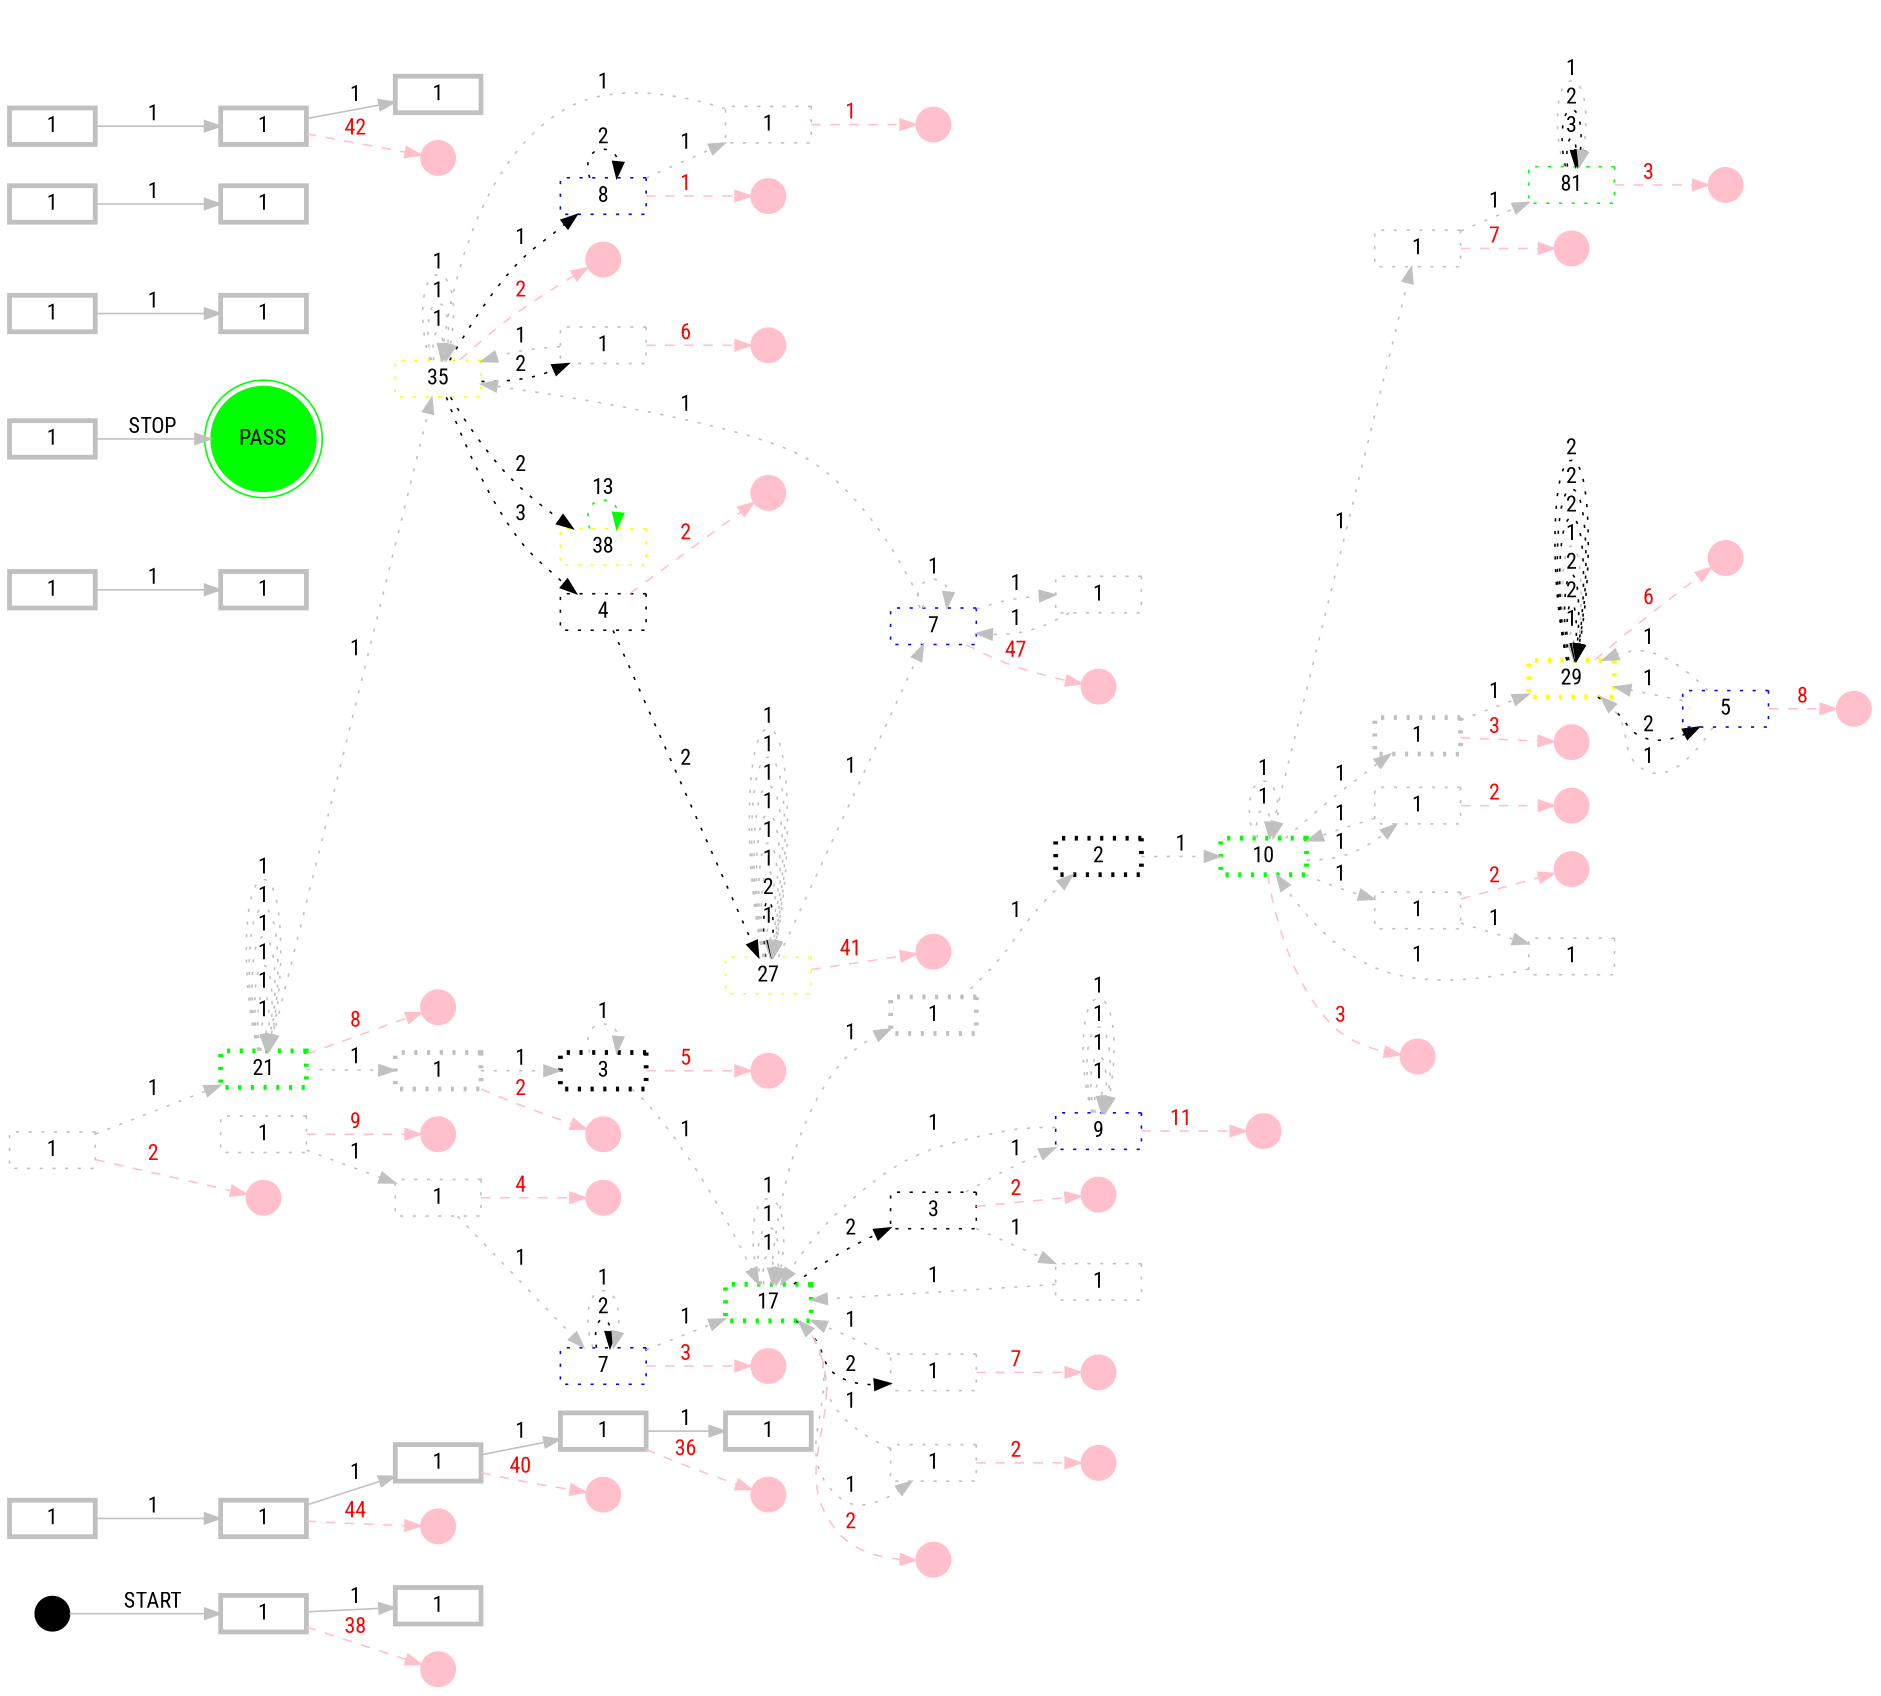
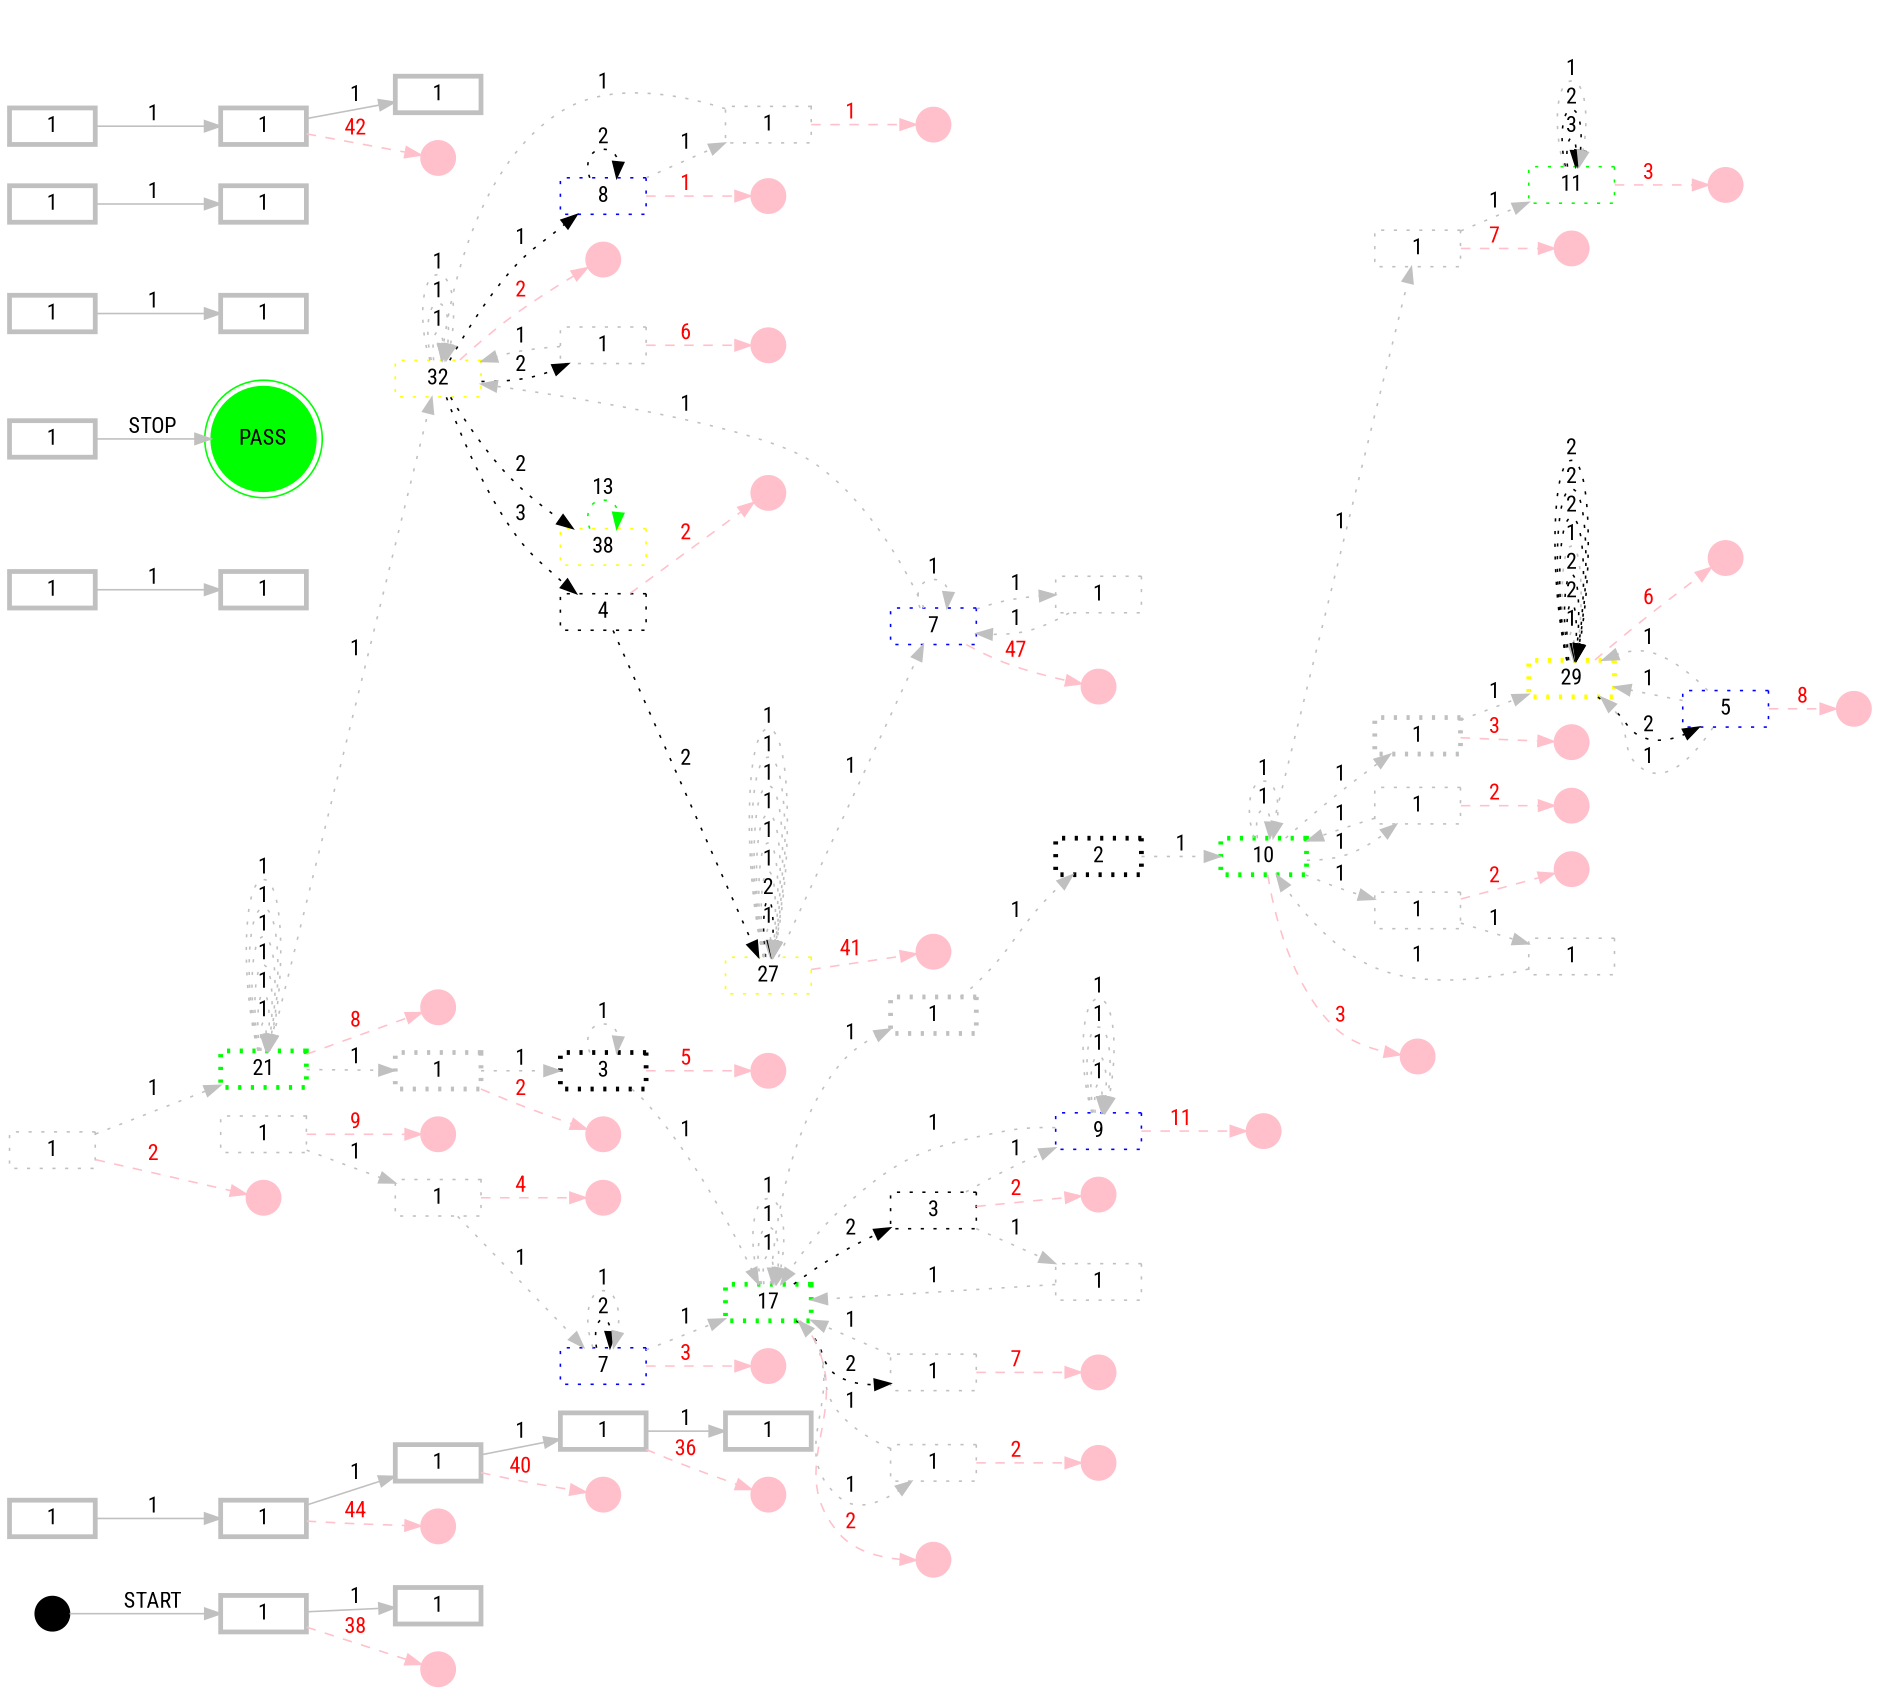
  digraph {
    fontname="Roboto Condensed"
    rankdir=LR
    node [color=grey fontname="Roboto Condensed" shape=rect style=solid fixedsize=false fontcolor=black]
    edge [color=grey fontname="Roboto Condensed" style=dotted]
    ENTRY [color=black height=0.3 shape=point fixedsize="" fontcolor=""]
    n2 [height=0.3 label=1 penwidth=3]
    n3 [height=0.3 label=1 penwidth=3]
    u44 [color=pink fontcolor=pink height=0.3 shape=point]
    n5 [height=0.3 label=1 penwidth=3]
    n6 [height=0.3 label=1 penwidth=3]
    u1 [color=pink fontcolor=pink height=0.3 shape=point]
    n8 [height=0.3 label=1 style=dotted]
-   n9 [color=green height=0.3 label=81 style=dotted]
+   n9 [color=green height=0.3 label=11 style=dotted]
    u2 [color=pink fontcolor=pink height=0.3 shape=point]
    u33 [color=pink fontcolor=pink height=0.3 shape=point]
    n12 [height=0.3 label=1 penwidth=3]
    n13 [height=0.3 label=1 penwidth=3]
    n14 [height=0.3 label=1 penwidth=3]
    n15 [height=0.3 label=1 penwidth=3]
    u4 [color=pink fontcolor=pink height=0.3 shape=point]
    u38 [color=pink fontcolor=pink height=0.3 shape=point]
    n18 [height=0.3 label=1 style=dotted]
-   n19 [color=yellow height=0.3 label=35 style=dotted]
+   n19 [color=yellow height=0.3 label=32 style=dotted]
    u5 [color=pink fontcolor=pink height=0.3 shape=point]
    n21 [color=yellow height=0.3 label=38 style=dotted]
    n22 [color=black height=0.3 label=4 style=dotted]
    n23 [height=0.3 label=1 style=dotted]
    n24 [color=blue height=0.3 label=8 style=dotted]
    u25 [color=pink fontcolor=pink height=0.3 shape=point]
    n26 [height=0.3 label=1 penwidth=3]
    PASS [color=green height=0.8 shape=doublecircle style=filled]
    n28 [color=black height=0.3 label=2 penwidth=3 style=dotted]
    n29 [color=green height=0.3 label=10 penwidth=3 style=dotted]
    n30 [height=0.3 label=1 penwidth=3 style=dotted]
    n31 [height=0.3 label=1 style=dotted]
    n32 [height=0.3 label=1 style=dotted]
    u9 [color=pink fontcolor=pink height=0.3 shape=point]
    n34 [color=yellow height=0.3 label=29 penwidth=3 style=dotted]
    u19 [color=pink fontcolor=pink height=0.3 shape=point]
    u42 [color=pink fontcolor=pink height=0.3 shape=point]
    n37 [height=0.3 label=1 style=dotted]
    u48 [color=pink fontcolor=pink height=0.3 shape=point]
    n39 [color=yellow height=0.3 label=27 style=dotted]
    u10 [color=pink fontcolor=pink height=0.3 shape=point]
    n41 [color=blue height=0.3 label=7 style=dotted]
    u23 [color=pink fontcolor=pink height=0.3 shape=point]
    u11 [color=pink fontcolor=pink height=0.3 shape=point]
    n44 [height=0.3 label=1 penwidth=3]
    n45 [color=blue height=0.3 label=5 style=dotted]
    u13 [color=pink fontcolor=pink height=0.3 shape=point]
    u29 [color=pink fontcolor=pink height=0.3 shape=point]
    n48 [color=blue height=0.3 label=9 style=dotted]
    n49 [color=green height=0.3 label=17 penwidth=3 style=dotted]
    u14 [color=pink fontcolor=pink height=0.3 shape=point]
    n51 [height=0.3 label=1 penwidth=3 style=dotted]
    n52 [height=0.3 label=1 style=dotted]
    n53 [height=0.3 label=1 style=dotted]
    n54 [color=black height=0.3 label=3 style=dotted]
    u46 [color=pink fontcolor=pink height=0.3 shape=point]
    n56 [height=0.3 label=1 penwidth=3]
    n57 [height=0.3 label=1 penwidth=3]
    n58 [height=0.3 label=1 style=dotted]
    u18 [color=pink fontcolor=pink height=0.3 shape=point]
    n60 [height=0.3 label=1 penwidth=3]
    n61 [height=0.3 label=1 penwidth=3]
    u20 [color=pink fontcolor=pink height=0.3 shape=point]
    n63 [height=0.3 label=1 penwidth=3]
    n64 [color=green height=0.3 label=21 penwidth=3 style=dotted]
    n65 [height=0.3 label=1 penwidth=3 style=dotted]
    u24 [color=pink fontcolor=pink height=0.3 shape=point]
    n67 [color=black height=0.3 label=3 penwidth=3 style=dotted]
    u50 [color=pink fontcolor=pink height=0.3 shape=point]
    u30 [color=pink fontcolor=pink height=0.3 shape=point]
    n70 [color=blue height=0.3 label=7 style=dotted]
    u26 [color=pink fontcolor=pink height=0.3 shape=point]
    n72 [height=0.3 label=1 style=dotted]
    n73 [height=0.3 label=1 style=dotted]
    u28 [color=pink fontcolor=pink height=0.3 shape=point]
    n75 [height=0.3 label=1 style=dotted]
    n76 [height=0.3 label=1 style=dotted]
    u31 [color=pink fontcolor=pink height=0.3 shape=point]
    u47 [color=pink fontcolor=pink height=0.3 shape=point]
    n79 [height=0.3 label=1 penwidth=3]
    u35 [color=pink fontcolor=pink height=0.3 shape=point]
    u40 [color=pink fontcolor=pink height=0.3 shape=point]
    u41 [color=pink fontcolor=pink height=0.3 shape=point]
    n83 [height=0.3 label=1 penwidth=3]
    u45 [color=pink fontcolor=pink height=0.3 shape=point]
    ENTRY -> n2 [label=START style=solid]
    n2 -> n3 [label=1 style=solid]
    n2 -> u44 [color=pink fontcolor=red label=38 style=dashed]
    n5 -> n6 [label=1 style=solid]
    n5 -> u1 [color=pink fontcolor=red label=36 style=dashed]
    n8 -> n9 [label=1]
    n8 -> u2 [color=pink fontcolor=red label=7 style=dashed]
    n9 -> n9 [color=black label=3]
    n9 -> n9 [color=black label=2]
    n9 -> n9 [label=1]
    n9 -> u33 [color=pink fontcolor=red label=3 style=dashed]
    n12 -> n13 [label=1 style=solid]
    n14 -> n15 [label=1 style=solid]
    n14 -> u4 [color=pink fontcolor=red label=44 style=dashed]
    n15 -> n5 [label=1 style=solid]
    n15 -> u38 [color=pink fontcolor=red label=40 style=dashed]
    n18 -> n19 [label=1]
    n18 -> u5 [color=pink fontcolor=red label=1 style=dashed]
    n19 -> n19 [label=1]
    n19 -> n19 [label=1]
    n19 -> n19 [label=1]
    n19 -> n21 [color=black label=2]
    n19 -> n22 [color=black label=3]
    n19 -> n23 [color=black label=2]
    n19 -> n24 [color=black label=1]
    n19 -> u25 [color=pink fontcolor=red label=2 style=dashed]
    n21 -> n21 [color=green label=13]
    n22 -> n39 [color=black label=2]
    n22 -> u10 [color=pink fontcolor=red label=2 style=dashed]
    n23 -> n19 [label=1]
    n23 -> u11 [color=pink fontcolor=red label=6 style=dashed]
    n24 -> n18 [label=1]
    n24 -> n24 [color=black label=2]
    n24 -> u30 [color=pink fontcolor=red label=1 style=dashed]
    n26 -> PASS [label=STOP style=solid]
    n28 -> n29 [label=1]
    n29 -> n8 [label=1]
    n29 -> n29 [label=1]
    n29 -> n29 [label=1]
    n29 -> n30 [label=1]
    n29 -> n31 [label=1]
    n29 -> n32 [label=1]
    n29 -> u9 [color=pink fontcolor=red label=3 style=dashed]
    n30 -> n34 [label=1]
    n30 -> u19 [color=pink fontcolor=red label=3 style=dashed]
    n31 -> n29 [label=1]
    n31 -> u42 [color=pink fontcolor=red label=2 style=dashed]
    n32 -> n37 [label=1]
    n32 -> u48 [color=pink fontcolor=red label=2 style=dashed]
    n34 -> n34 [label=1]
    n34 -> n34 [color=black label=2]
    n34 -> n34 [color=black label=2]
    n34 -> n34 [label=1]
    n34 -> n34 [color=black label=2]
    n34 -> n34 [color=black label=2]
    n34 -> n34 [color=black label=2]
    n34 -> n45 [color=black label=2]
    n34 -> u13 [color=pink fontcolor=red label=6 style=dashed]
    n37 -> n29 [label=1]
    n39 -> n39 [label=1]
    n39 -> n39 [color=black label=2]
    n39 -> n39 [label=1]
    n39 -> n39 [label=1]
    n39 -> n39 [label=1]
    n39 -> n39 [label=1]
    n39 -> n39 [label=1]
    n39 -> n39 [label=1]
    n39 -> n41 [label=1]
    n39 -> u23 [color=pink fontcolor=red label=41 style=dashed]
    n41 -> n19 [label=1]
    n41 -> n41 [label=1]
    n41 -> n58 [label=1]
    n41 -> u18 [color=pink fontcolor=red label=47 style=dashed]
    n45 -> n34 [label=1]
    n45 -> n34 [label=1]
    n45 -> n34 [label=1]
    n45 -> u29 [color=pink fontcolor=red label=8 style=dashed]
    n48 -> n48 [label=1]
    n48 -> n48 [label=1]
    n48 -> n48 [label=1]
    n48 -> n48 [label=1]
    n48 -> n49 [label=1]
    n48 -> u14 [color=pink fontcolor=red label=11 style=dashed]
    n49 -> n49 [label=1]
    n49 -> n49 [label=1]
    n49 -> n49 [label=1]
    n49 -> n51 [label=1]
    n49 -> n52 [color=black label=2]
    n49 -> n53 [label=1]
    n49 -> n54 [color=black label=2]
    n49 -> u46 [color=pink fontcolor=red label=2 style=dashed]
    n51 -> n28 [label=1]
    n52 -> n49 [label=1]
    n52 -> u40 [color=pink fontcolor=red label=7 style=dashed]
    n53 -> n49 [label=1]
    n53 -> u41 [color=pink fontcolor=red label=2 style=dashed]
    n54 -> n48 [label=1]
    n54 -> n72 [label=1]
    n54 -> u45 [color=pink fontcolor=red label=2 style=dashed]
    n56 -> n57 [label=1 style=solid]
    n58 -> n41 [label=1]
    n60 -> n61 [label=1 style=solid]
    n60 -> u20 [color=pink fontcolor=red label=42 style=dashed]
    n63 -> n14 [label=1 style=solid]
    n64 -> n19 [label=1]
    n64 -> n64 [label=1]
    n64 -> n64 [label=1]
    n64 -> n64 [label=1]
    n64 -> n64 [label=1]
    n64 -> n64 [label=1]
    n64 -> n64 [label=1]
    n64 -> n65 [label=1]
    n64 -> u24 [color=pink fontcolor=red label=8 style=dashed]
    n65 -> n67 [label=1]
    n65 -> u50 [color=pink fontcolor=red label=2 style=dashed]
    n67 -> n49 [label=1]
    n67 -> n67 [label=1]
    n67 -> u35 [color=pink fontcolor=red label=5 style=dashed]
    n70 -> n49 [label=1]
    n70 -> n70 [color=black label=2]
    n70 -> n70 [label=1]
    n70 -> u26 [color=pink fontcolor=red label=3 style=dashed]
    n72 -> n49 [label=1]
    n73 -> n64 [label=1]
    n73 -> u28 [color=pink fontcolor=red label=2 style=dashed]
    n75 -> n76 [label=1]
    n75 -> u31 [color=pink fontcolor=red label=9 style=dashed]
    n76 -> n70 [label=1]
    n76 -> u47 [color=pink fontcolor=red label=4 style=dashed]
    n79 -> n44 [label=1 style=solid]
    n83 -> n60 [label=1 style=solid]
  }
